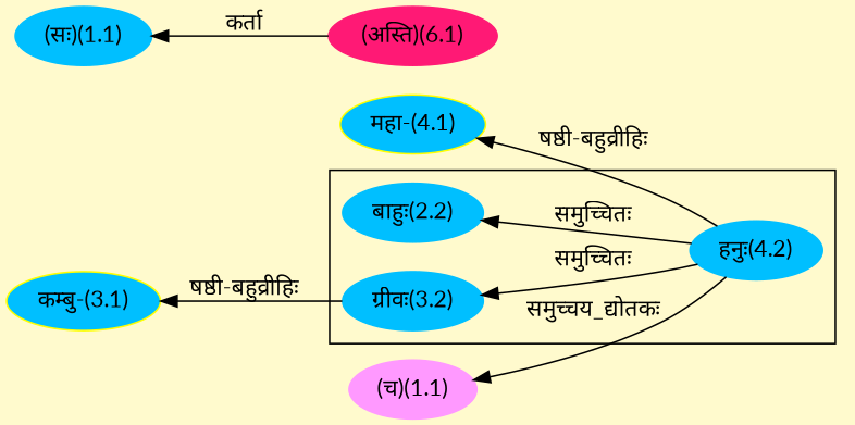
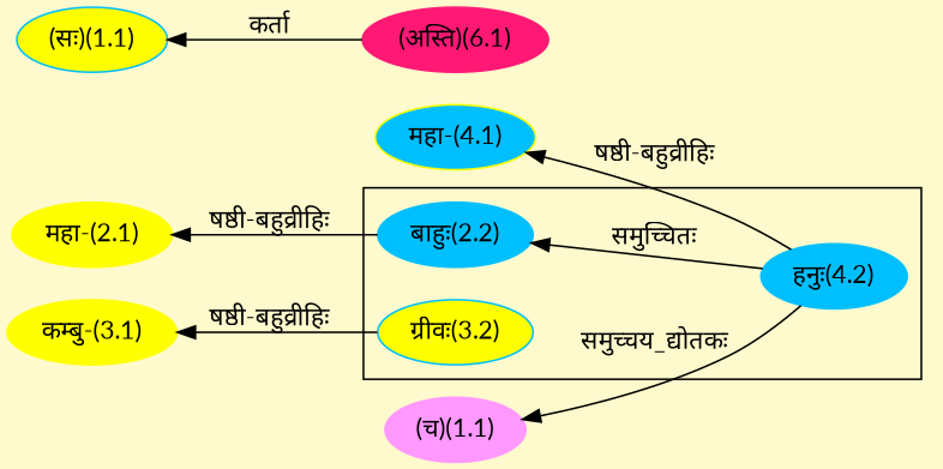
  digraph {
    bgcolor=lemonchiffon1
    compound=true
    fontname=Lato
    rankdir=LR
    node [color="#00BFFF" fontname=Lato style=filled]
    edge [dir=back fontname=Lato]
    n1 [label="बाहुः(2.2)"]
    n2 [label="हनुः(4.2)"]
-   n3 [label="ग्रीवः(3.2)"]
-   n4 [label="(सः)(1.1)"]
+   n3 [label="ग्रीवः(3.2)" fillcolor="#FFFF00"]
+   n4 [label="(सः)(1.1)" fillcolor="#FFFF00"]
    n5 [color="#FF1975" label="(अस्ति)(6.1)"]
-   n7 [color="#FFFF00" label="कम्बु-(3.1)" fillcolor="#00BFFF"]
+   n6 [color="#FFFF00" label="महा-(2.1)"]
+   n7 [color="#FFFF00" label="कम्बु-(3.1)"]
    n8 [color="#FFFF00" fillcolor="#00BFFF" label="महा-(4.1)"]
    n9 [color="#FF99FF" label="(च)(1.1)"]
    subgraph cluster_1 {
      n1
      n2
      n3
    }
    n1 -> n2 [label="समुच्चितः"]
-   n3 -> n2 [label="समुच्चितः"]
    n4 -> n5 [label="कर्ता"]
+   n6 -> n1 [label="षष्ठी-बहुव्रीहिः"]
    n7 -> n3 [label="षष्ठी-बहुव्रीहिः"]
    n8 -> n2 [label="षष्ठी-बहुव्रीहिः"]
    n9 -> n2 [label="समुच्चय_द्योतकः"]
  }
